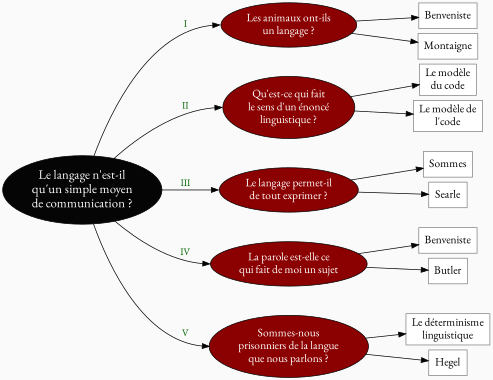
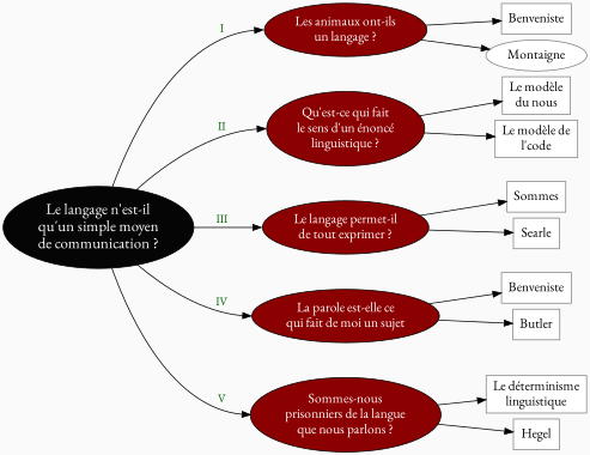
  digraph {
    bgcolor=grey98
    fontname="EB Garamond"
    nodesep=0.1
    rankdir=LR
    ranksep=0.1
    splines=true
    style=filled
    node [fillcolor=white fontcolor=black fontname="EB Garamond" fontsize=16 style=filled color=grey50 shape=box]
    edge [fontname="EB Garamond" minlen=3]
    n1 [fillcolor=red4 fontcolor=white label="Les animaux ont-ils\nun langage ?" color="" shape=""]
    n2 [fillcolor=red4 fontcolor=white label="Qu'est-ce qui fait\nle sens d'un énoncé\nlinguistique ?" color="" shape=""]
    n3 [fillcolor=red4 fontcolor=white label="Le langage permet-il\nde tout exprimer ?" color="" shape=""]
    n4 [fillcolor=red4 fontcolor=white label="La parole est-elle ce\nqui fait de moi un sujet" color="" shape=""]
    n5 [fillcolor=red4 fontcolor=white label="Sommes-nous\nprisonniers de la langue\nque nous parlons ?" color="" shape=""]
    n6 [label=Benveniste]
-   n7 [label="Le modèle\ndu code"]
+   n7 [label="Le modèle\ndu nous"]
    n8 [label="Le modèle de\nl'code"]
    n9 [label=Sommes]
    n10 [label=Searle]
    n11 [label=Benveniste]
    n12 [label=Butler]
    n13 [label="Le déterminisme\nlinguistique"]
-   n14 [label=Montaigne]
+   n14 [label=Montaigne shape=ellipse]
    n15 [label=Hegel]
    n16 [fillcolor=grey2 fontcolor=white fontsize=18 label="Le langage n'est-il\nqu'un simple moyen\nde communication ?" color="" shape=""]
    subgraph sub_1 {
      rank=same
      n1
      n2
      n3
      n4
      n5
    }
    subgraph sub_2 {
      rank=same
      n6
      n7
    }
    subgraph sub_3 {
      rank=same
      n8
      n9
    }
    subgraph sub_4 {
      rank=same
      n10
      n11
    }
    subgraph sub_5 {
      rank=same
      n12
      n13
    }
    n1 -> n2 [style=invis]
    n1 -> n6
    n1 -> n14
    n2 -> n3 [style=invis]
    n2 -> n7
    n2 -> n8
    n3 -> n4 [style=invis]
    n3 -> n9
    n3 -> n10
    n4 -> n5 [style=invis]
    n4 -> n11
    n4 -> n12
    n5 -> n13
    n5 -> n15
    n6 -> n7 [minlen=2 style=invis]
    n8 -> n9 [minlen=2 style=invis]
    n10 -> n11 [minlen=2 style=invis]
    n12 -> n13 [style=invis]
    n16 -> n1 [headport=w label=<<FONT color="darkgreen"><br/>I</FONT>>]
    n16 -> n2 [headport=w label=<<FONT color="darkgreen"><br/>II</FONT>>]
    n16 -> n3 [headport=w label=<<FONT color="darkgreen"><br/>III</FONT>>]
    n16 -> n4 [headport=w label=<<FONT color="darkgreen"><br/>IV</FONT>>]
    n16 -> n5 [headport=w label=<<FONT color="darkgreen"><br/>V</FONT>>]
  }
